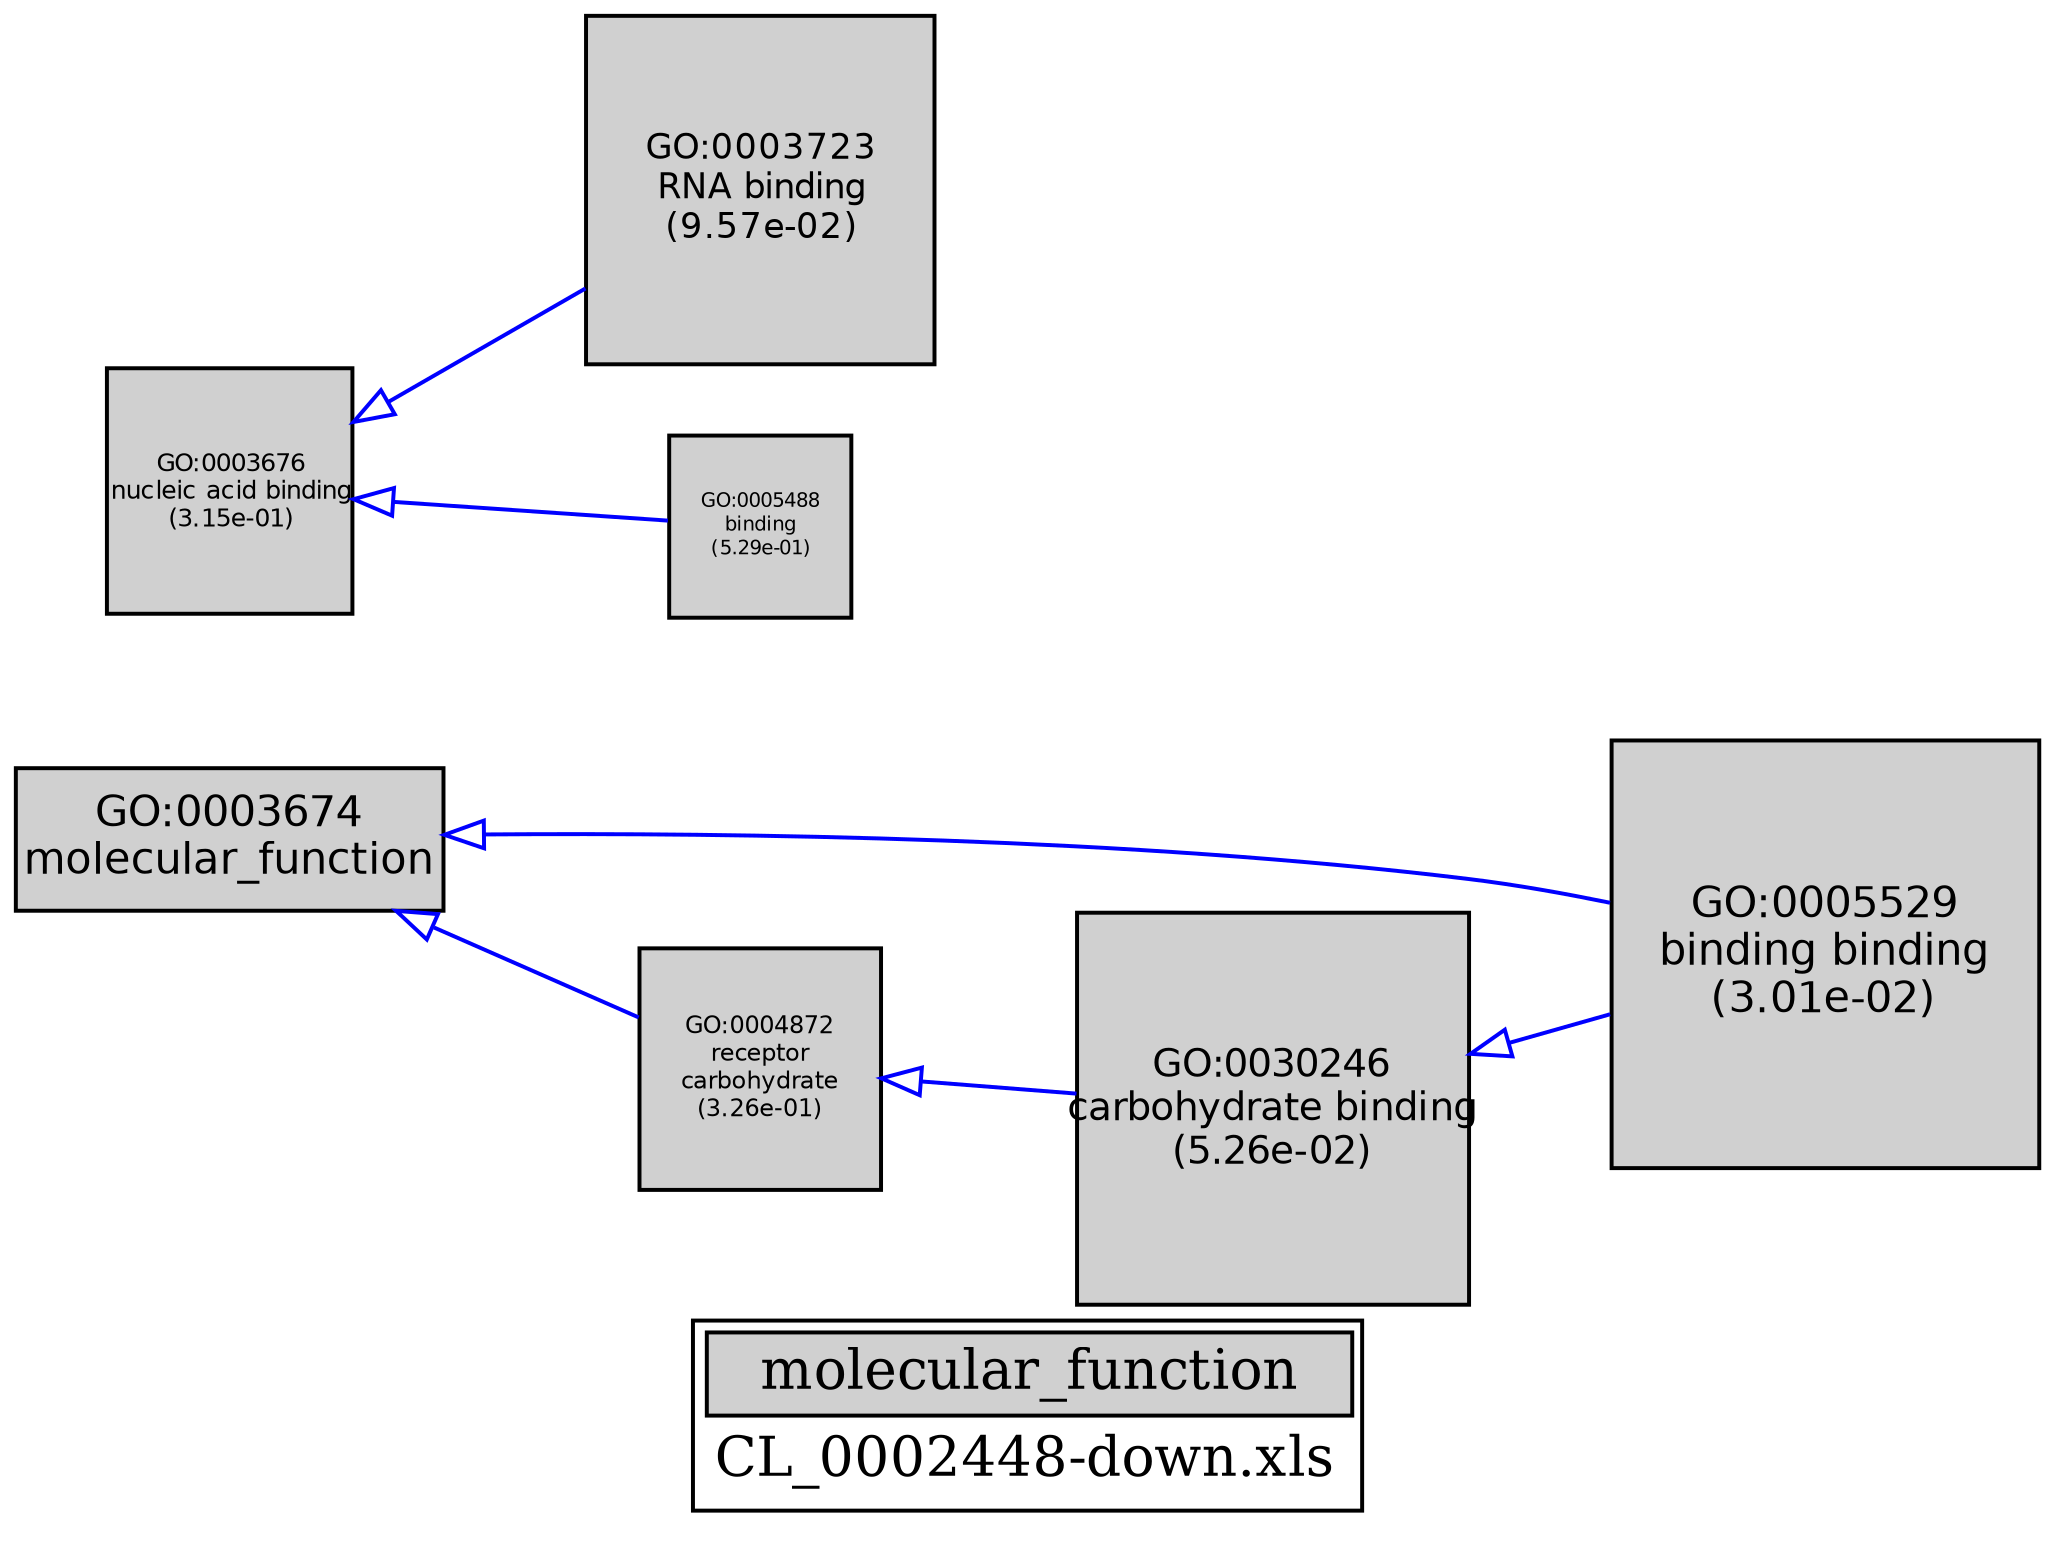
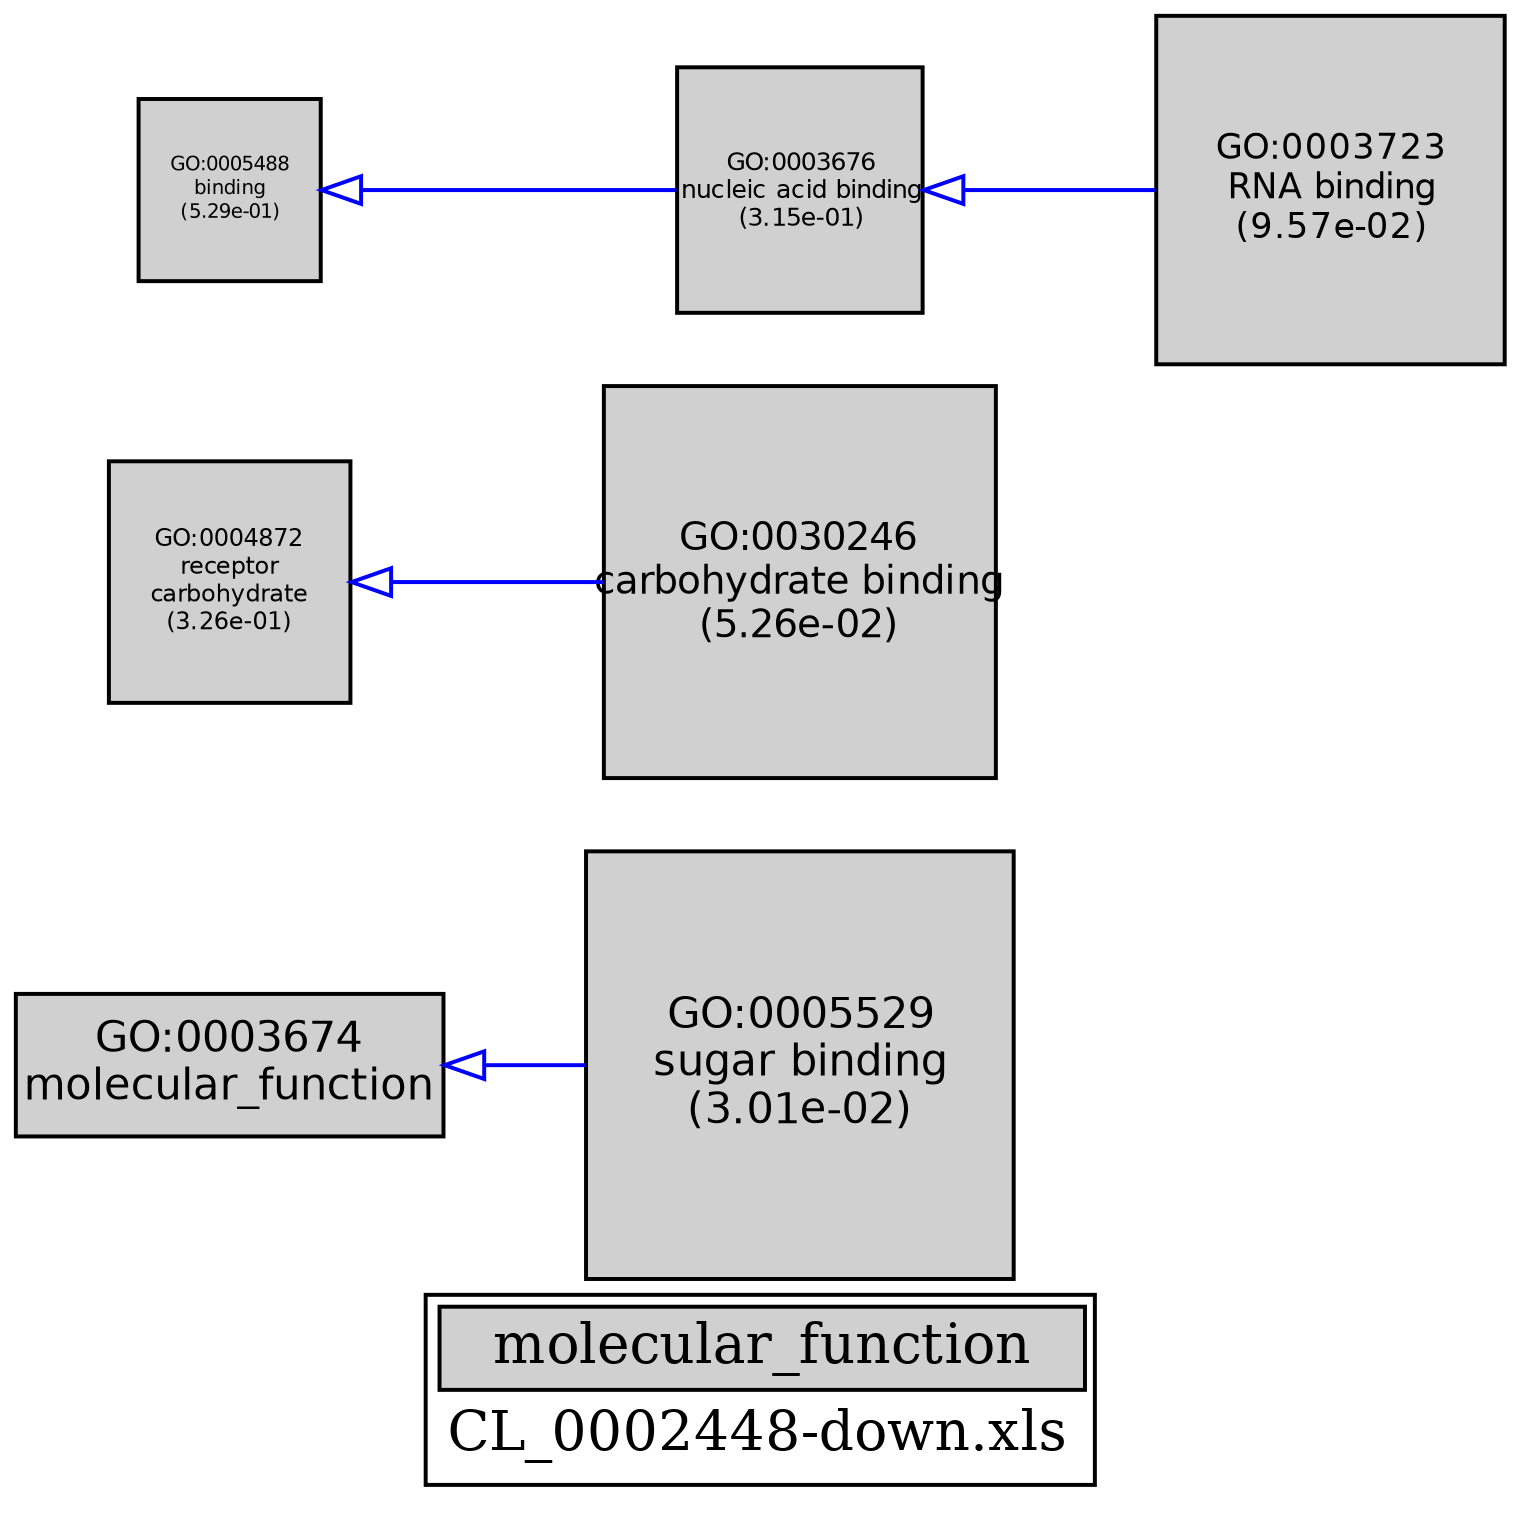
  digraph {
    bgcolor="#FFFFFF"
    label=<<TABLE COLOR="black" BGCOLOR="white"><TR><TD COLSPAN="2" BGCOLOR="#D0D0D0"><FONT COLOR="black">molecular_function</FONT></TD></TR><TR><TD BORDER="0">CL_0002448-down.xls</TD></TR></TABLE>>
    rankdir=LR
    node [color=black fillcolor="#D0D0D0" fixedsize=true fontcolor=black fontname=Helvetica fontsize=10.8 shape=box style=filled]
    edge [arrowtail=empty color=blue dir=back weight=5.0]
-   n1 [height=1.5 label=<<TABLE BORDER="0"><TR><TD>GO:0005529<BR/>binding binding<BR/>(3.01e-02)</TD></TR></TABLE>> width=1.5]
+   n1 [height=1.5 label=<<TABLE BORDER="0"><TR><TD>GO:0005529<BR/>sugar binding<BR/>(3.01e-02)</TD></TR></TABLE>> width=1.5]
    n2 [fontsize=9.90643892376 height=1.37589429497 label=<<TABLE BORDER="0"><TR><TD>GO:0030246<BR/>carbohydrate binding<BR/>(5.26e-02)</TD></TR></TABLE>> width=1.37589429497]
    n3 [fontsize=8.84730064978 height=1.22879175691 label=<<TABLE BORDER="0"><TR><TD>GO:0003723<BR/>RNA binding<BR/>(9.57e-02)</TD></TR></TABLE>> width=1.22879175691]
    n4 [fontsize=5.0 height=0.645543933094 label=<<TABLE BORDER="0"><TR><TD>GO:0005488<BR/>binding<BR/>(5.29e-01)</TD></TR></TABLE>> width=0.645543933094]
    n5 [fontsize=6.13636379156 height=0.852272748828 label=<<TABLE BORDER="0"><TR><TD>GO:0004872<BR/>receptor<BR/>carbohydrate<BR/>(3.26e-01)</TD></TR></TABLE>> width=0.852272748828]
    n6 [label=<<TABLE BORDER="0"><TR><TD>GO:0003674<BR/>molecular_function</TD></TR></TABLE>> width=1.5]
    n7 [fontsize=6.23196720186 height=0.865551000258 label=<<TABLE BORDER="0"><TR><TD>GO:0003676<BR/>nucleic acid binding<BR/>(3.15e-01)</TD></TR></TABLE>> width=0.865551000258]
    subgraph sub_1 {
      n1
      n2
      n3
      n4
      n5
      n6
      n7
    }
    subgraph sub_2 {
      subgraph sub_3 {
        subgraph sub_4 {
        }
        subgraph sub_5 {
        }
      }
      subgraph sub_6 {
      }
      subgraph sub_7 {
        n1
        n2
        n3
        n4
        n5
        n6
        n7
      }
    }
-   n2 -> n1
-   n7 -> n4
+   n4 -> n7
    n5 -> n2
    n6 -> n1
-   n6 -> n5
    n7 -> n3
  }
